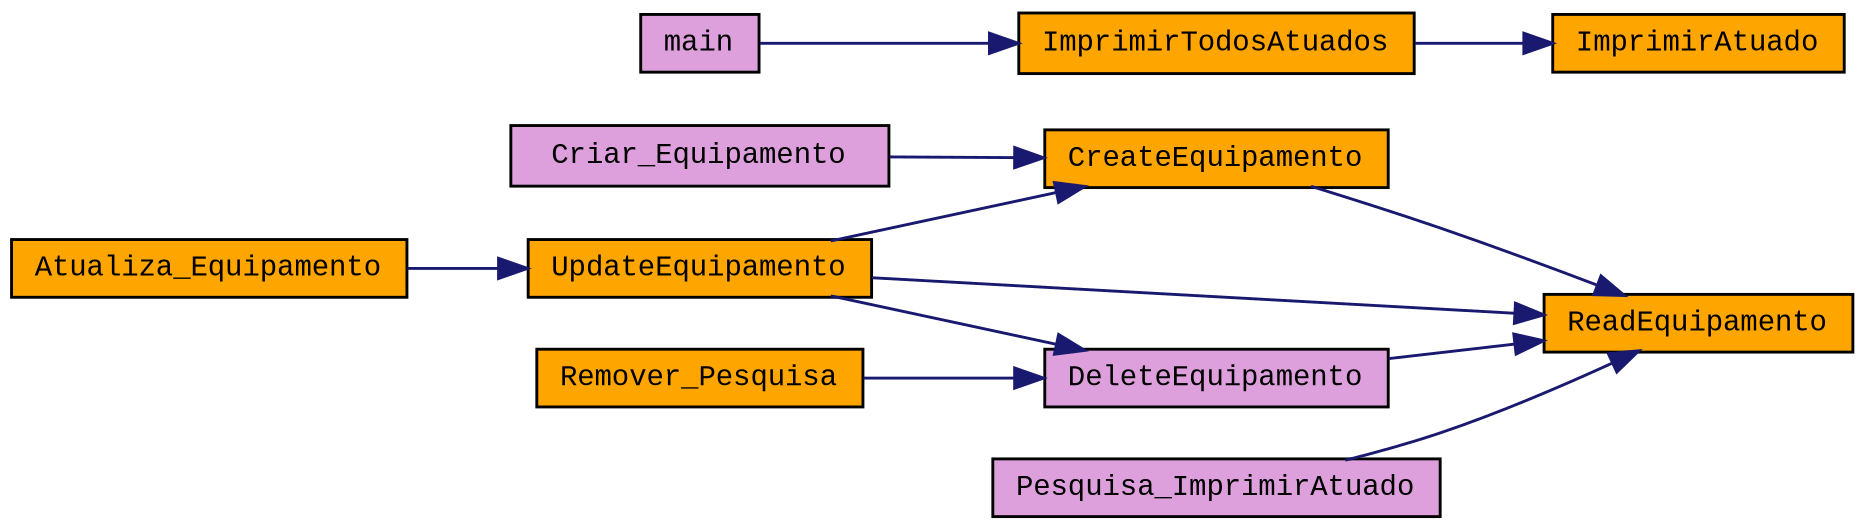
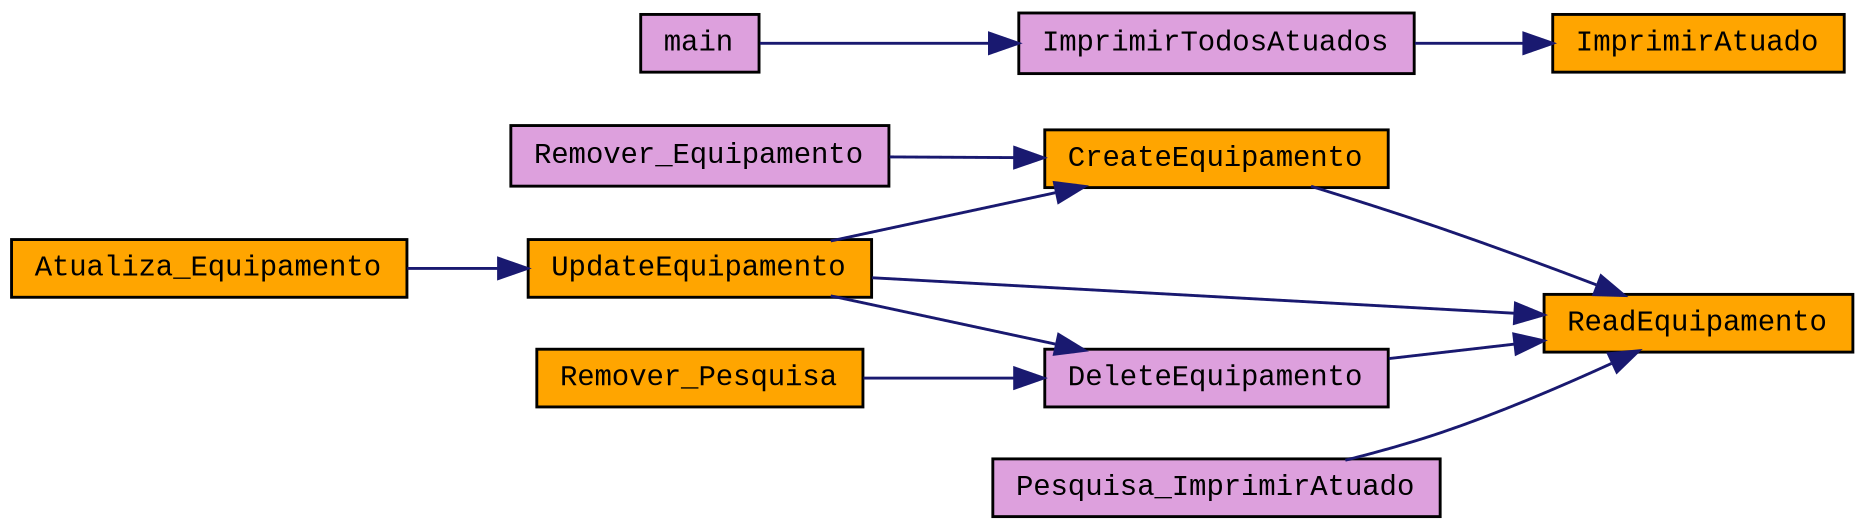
  digraph {
    fontname="Liberation Mono"
    rankdir=RL
    node [color=black fillcolor=orange fontname="Liberation Mono" fontsize=10 shape=record style=filled]
    edge [color=midnightblue dir=back fontname="Liberation Mono" fontsize=10 labelfontname=Helvetica labelfontsize=10 style=solid]
    n1 [fontcolor=black height=0.2 label=ReadEquipamento width=0.4]
    n2 [height=0.2 label=CreateEquipamento width=0.4]
    n3 [height=0.2 label=UpdateEquipamento width=0.4]
    n4 [fillcolor=plum height=0.2 label=DeleteEquipamento width=0.4]
    n5 [fillcolor=plum height=0.2 label=Pesquisa_ImprimirAtuado width=0.4]
-   n6 [fillcolor=plum height=0.2 label=Criar_Equipamento width=0.4]
+   n6 [fillcolor=plum height=0.2 label=Remover_Equipamento width=0.4]
    n7 [height=0.2 label=Atualiza_Equipamento width=0.4]
    n8 [height=0.2 label=Remover_Pesquisa width=0.4]
    n9 [height=0.2 label=ImprimirAtuado width=0.4]
-   n10 [height=0.2 label=ImprimirTodosAtuados width=0.4]
+   n10 [fillcolor=plum height=0.2 label=ImprimirTodosAtuados width=0.4]
    n11 [fillcolor=plum height=0.2 label=main width=0.4]
    n1 -> n2
    n1 -> n3
    n1 -> n4
    n1 -> n5
    n2 -> n3
    n2 -> n6
    n3 -> n7
    n4 -> n3
    n4 -> n8
    n9 -> n10
    n10 -> n11
  }
